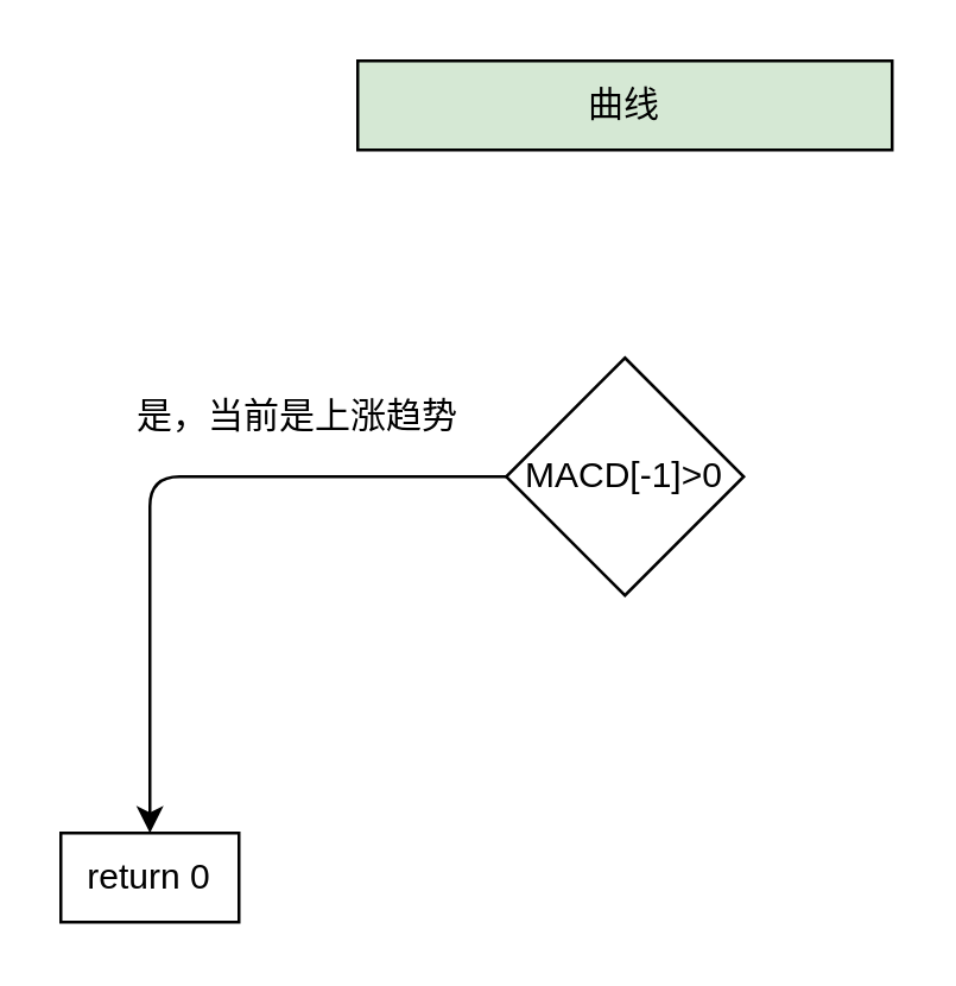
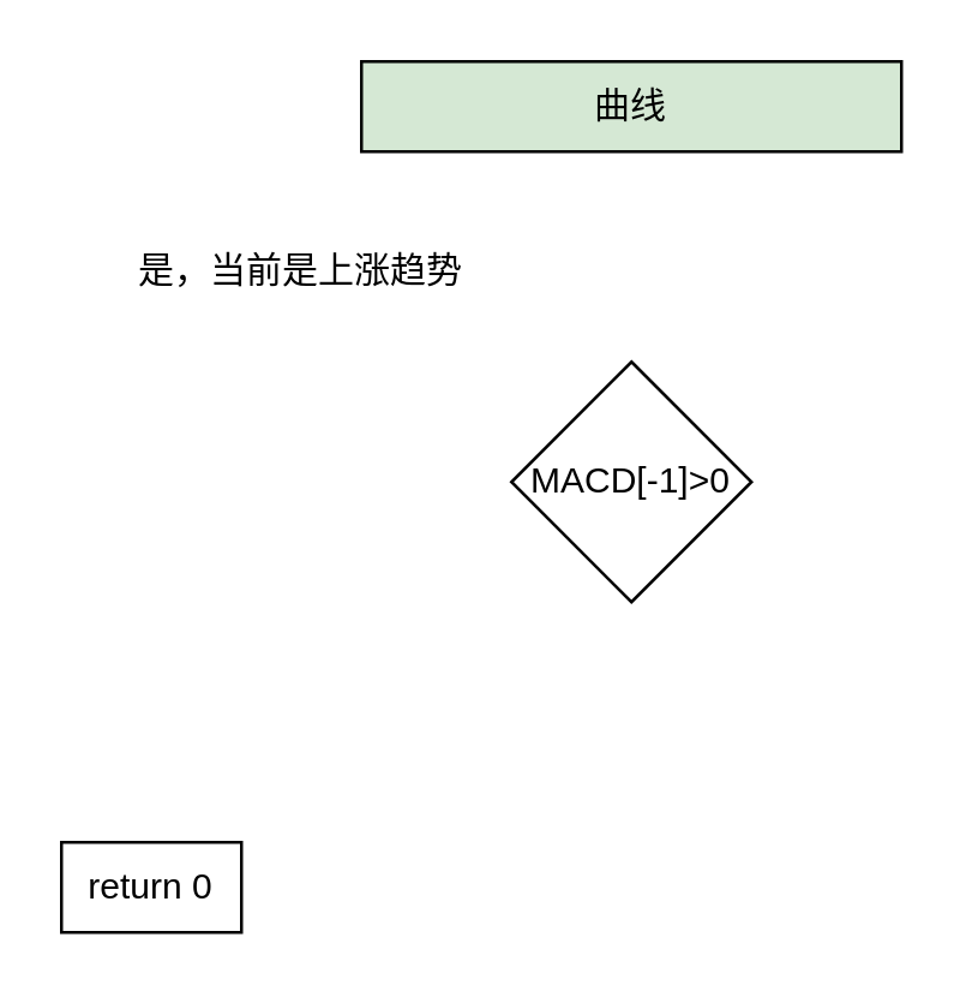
  <mxCell id="0" />
  <mxCell id="1" parent="0" />
  <mxCell id="2" value="曲线" style="rounded=0;whiteSpace=wrap;html=1;fillColor=#d5e8d4;" vertex="1" parent="1"><mxGeometry x="120" y="20" width="180" height="30" as="geometry" /></mxCell>
  <mxCell id="3" value="MACD[-1]&amp;gt;0" style="rhombus;whiteSpace=wrap;html=1;" vertex="1" parent="1"><mxGeometry x="170" y="120" width="80" height="80" as="geometry" /></mxCell>
  <mxCell id="4" value="return 0" style="rounded=0;whiteSpace=wrap;html=1;" vertex="1" parent="1"><mxGeometry x="20" y="280" width="60" height="30" as="geometry" /></mxCell>
- <mxCell id="5" value="" style="endArrow=classic;html=1;exitX=0;exitY=0.5;exitDx=0;exitDy=0;entryX=0.5;entryY=0;entryDx=0;entryDy=0;" edge="1" parent="1" source="3" target="4"><mxGeometry width="50" height="50" relative="1" as="geometry"><mxPoint x="-20" y="410" as="sourcePoint" /><mxPoint x="30" y="360" as="targetPoint" /><Array as="points"><mxPoint x="50" y="160" /></Array></mxGeometry></mxCell>
- <mxCell id="6" value="是，当前是上涨趋势" style="text;html=1;strokeColor=none;fillColor=none;align=center;verticalAlign=middle;whiteSpace=wrap;rounded=0;" vertex="1" parent="1"><mxGeometry x="35" y="130" width="130" height="20" as="geometry" /></mxCell>
+ <mxCell id="6" value="是，当前是上涨趋势" style="text;html=1;strokeColor=none;fillColor=none;align=center;verticalAlign=middle;whiteSpace=wrap;rounded=0;" vertex="1" parent="1"><mxGeometry x="35" y="80" width="130" height="20" as="geometry" /></mxCell>
